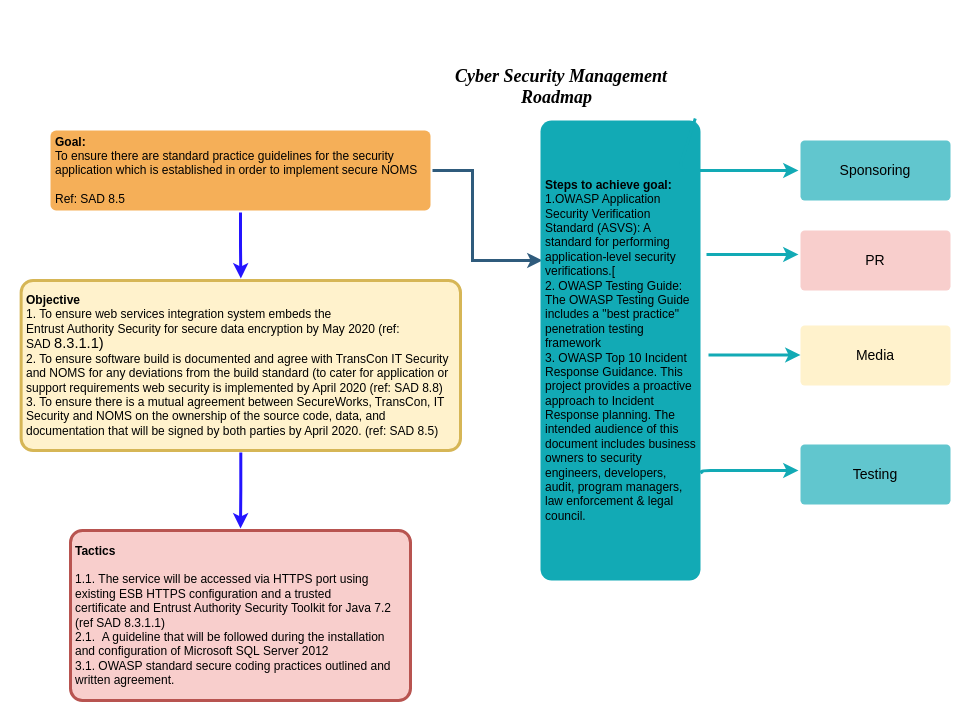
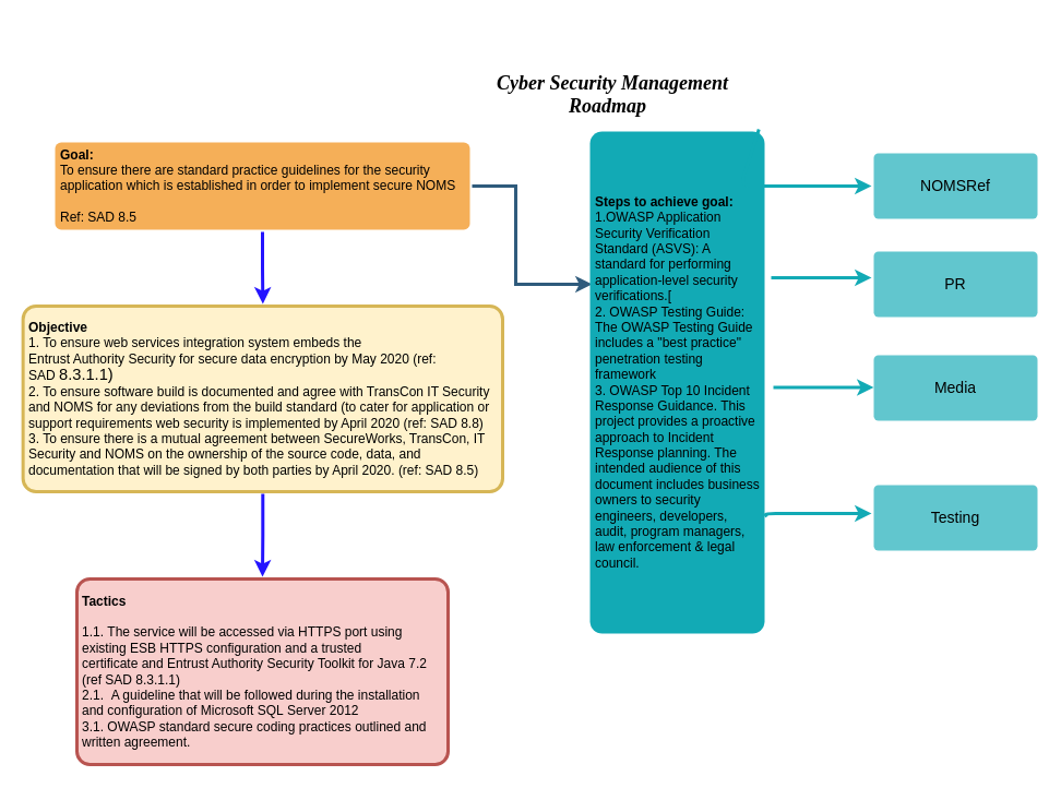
  <mxCell id="0" />
  <mxCell id="1" parent="0" />
  <mxCell id="2" value="" style="edgeStyle=none;rounded=0;jumpStyle=none;html=1;shadow=0;labelBackgroundColor=none;startArrow=none;startFill=0;endArrow=classic;endFill=1;jettySize=auto;orthogonalLoop=1;strokeColor=#2F5B7C;strokeWidth=3;fontFamily=Helvetica;fontSize=16;fontColor=#23445D;spacing=5;exitX=1;exitY=0.5;exitDx=0;exitDy=0;" parent="1" source="7" edge="1"><mxGeometry relative="1" as="geometry"><mxPoint x="542" y="260" as="targetPoint" /><Array as="points"><mxPoint x="472" y="170" /><mxPoint x="472" y="260" /></Array></mxGeometry></mxCell>
  <mxCell id="3" value="&lt;b&gt;Tactics&lt;/b&gt;&lt;br&gt;&lt;br&gt;1.1.&amp;nbsp;&lt;span&gt;The service will be accessed via HTTPS port using existing ESB HTTPS configuration and a trusted&lt;/span&gt;&lt;div&gt;certificate and&amp;nbsp;Entrust Authority Security Toolkit for Java 7.2 (ref SAD 8.3.1.1)&lt;/div&gt;2.1.&amp;nbsp;&lt;span&gt;&amp;nbsp;A guideline that will be followed during the installation and configuration of Microsoft SQL&amp;nbsp;&lt;/span&gt;&lt;span&gt;Server 2012&lt;/span&gt;&lt;span&gt;&lt;br&gt;&lt;/span&gt;3.1.&amp;nbsp;OWASP standard secure coding practices outlined and written agreement.&amp;nbsp;" style="rounded=1;whiteSpace=wrap;html=1;shadow=0;labelBackgroundColor=none;strokeColor=#b85450;strokeWidth=3;fillColor=#f8cecc;fontFamily=Helvetica;fontSize=12;align=left;fontStyle=0;spacing=5;arcSize=7;perimeterSpacing=2;" parent="1" vertex="1"><mxGeometry x="70" y="530" width="340" height="170" as="geometry" /></mxCell>
  <mxCell id="4" value="" style="edgeStyle=orthogonalEdgeStyle;rounded=0;orthogonalLoop=1;jettySize=auto;html=1;strokeColor=#2414FF;strokeWidth=3;fontFamily=Comic Sans MS;fontSize=12;fontColor=#000000;" edge="1" parent="1" source="5" target="3"><mxGeometry relative="1" as="geometry" /></mxCell>
  <mxCell id="5" value="&lt;b&gt;&lt;br&gt;Objective&lt;br&gt;&lt;/b&gt;1. To ensure  web services integration system embeds the&lt;br&gt;Entrust Authority Security for secure data encryption by May 2020 (ref: SAD&amp;nbsp;&lt;span style=&quot;font-size: 11.0pt ; line-height: 107% ; font-family: &amp;#34;calibri&amp;#34; , sans-serif&quot;&gt;8.3.1.1)&lt;/span&gt;&lt;br&gt;2. To ensure software build is documented and agree with TransCon&amp;nbsp;IT Security and NOMS for any deviations from the build standard (to cater for&amp;nbsp;application or support requirements web security is implemented by April 2020 (ref: SAD 8.8)&lt;br&gt;3. To ensure there is a mutual agreement between SecureWorks, TransCon, IT Security and NOMS on the ownership of the source code, data, and documentation that will be signed by both parties by April 2020. (ref: SAD 8.5)&lt;br&gt;&amp;nbsp;&amp;nbsp;" style="rounded=1;whiteSpace=wrap;html=1;shadow=0;labelBackgroundColor=none;strokeColor=#d6b656;strokeWidth=3;fillColor=#fff2cc;fontFamily=Helvetica;fontSize=12;align=left;spacing=5;fontStyle=0;arcSize=7;perimeterSpacing=2;" parent="1" vertex="1"><mxGeometry x="20.63" y="280" width="439.37" height="170" as="geometry" /></mxCell>
  <mxCell id="6" style="edgeStyle=orthogonalEdgeStyle;rounded=0;orthogonalLoop=1;jettySize=auto;html=1;exitX=0.5;exitY=1;exitDx=0;exitDy=0;entryX=0.5;entryY=0;entryDx=0;entryDy=0;fontFamily=Comic Sans MS;fontSize=12;fontColor=#000000;strokeColor=#2414FF;strokeWidth=3;" edge="1" parent="1" source="7" target="5"><mxGeometry relative="1" as="geometry" /></mxCell>
  <mxCell id="7" value="&lt;b&gt;Goal:&lt;/b&gt; &lt;br&gt;To ensure there are standard practice guidelines for the security application which is established in order to implement secure NOMS&lt;br style=&quot;font-size: 12px&quot;&gt;&lt;br style=&quot;font-size: 12px&quot;&gt;Ref: SAD 8.5" style="rounded=1;whiteSpace=wrap;html=1;shadow=0;labelBackgroundColor=none;strokeColor=none;strokeWidth=3;fillColor=#f5af58;fontFamily=Helvetica;fontSize=12;align=left;spacing=5;arcSize=7;perimeterSpacing=2;" parent="1" vertex="1"><mxGeometry x="50" y="130" width="380" height="80" as="geometry" /></mxCell>
  <mxCell id="8" value="&lt;b&gt;Steps to achieve goal:&amp;nbsp;&lt;br&gt;&lt;/b&gt;1.&lt;span&gt;OWASP Application Security Verification Standard (ASVS): A standard for performing application-level security verifications.[&lt;/span&gt;&lt;div&gt;2. OWASP Testing Guide: The OWASP Testing Guide includes a &quot;best practice&quot; penetration testing framework&lt;/div&gt;&lt;div&gt;3. OWASP Top 10 Incident Response Guidance. This project provides a proactive approach to Incident Response planning. The intended audience of this document includes business owners to security engineers, developers, audit, program managers, law enforcement &amp;amp; legal council.&lt;/div&gt;&lt;div&gt;&lt;/div&gt;" style="rounded=1;whiteSpace=wrap;html=1;shadow=0;labelBackgroundColor=none;strokeColor=none;strokeWidth=3;fillColor=#12aab5;fontFamily=Helvetica;fontSize=12;align=left;spacing=5;fontStyle=0;arcSize=7;perimeterSpacing=2;" parent="1" vertex="1"><mxGeometry x="540" y="120" width="160" height="460" as="geometry" /></mxCell>
  <mxCell id="9" value="Testing" style="rounded=1;whiteSpace=wrap;html=1;shadow=0;labelBackgroundColor=none;strokeColor=none;strokeWidth=3;fillColor=#61c6ce;fontFamily=Helvetica;fontSize=14;align=center;spacing=5;fontStyle=0;arcSize=7;perimeterSpacing=2;" parent="1" vertex="1"><mxGeometry x="800" y="444" width="150" height="60" as="geometry" /></mxCell>
  <mxCell id="10" value="" style="edgeStyle=none;rounded=1;jumpStyle=none;html=1;shadow=0;labelBackgroundColor=none;startArrow=none;startFill=0;jettySize=auto;orthogonalLoop=1;strokeColor=#12AAB5;strokeWidth=3;fontFamily=Helvetica;fontSize=14;fontColor=#FFFFFF;spacing=5;fontStyle=1;fillColor=#b0e3e6;" parent="1" source="8" edge="1"><mxGeometry relative="1" as="geometry"><mxPoint x="798" y="470" as="targetPoint" /><Array as="points"><mxPoint x="700" y="470" /></Array></mxGeometry></mxCell>
- <mxCell id="11" value="Media" style="rounded=1;whiteSpace=wrap;html=1;shadow=0;labelBackgroundColor=none;strokeColor=none;strokeWidth=3;fillColor=#fff2cc;fontFamily=Helvetica;fontSize=14;align=center;spacing=5;fontStyle=0;arcSize=7;perimeterSpacing=2;" parent="1" vertex="1"><mxGeometry x="800" y="325" width="150" height="60" as="geometry" /></mxCell>
- <mxCell id="12" value="Sponsoring" style="rounded=1;whiteSpace=wrap;html=1;shadow=0;labelBackgroundColor=none;strokeColor=none;strokeWidth=3;fillColor=#61c6ce;fontFamily=Helvetica;fontSize=14;align=center;spacing=5;fontStyle=0;arcSize=7;perimeterSpacing=2;" parent="1" vertex="1"><mxGeometry x="800" y="140" width="150" height="60" as="geometry" /></mxCell>
+ <mxCell id="11" value="Media" style="rounded=1;whiteSpace=wrap;html=1;shadow=0;labelBackgroundColor=none;strokeColor=none;strokeWidth=3;fillColor=#61c6ce;fontFamily=Helvetica;fontSize=14;align=center;spacing=5;fontStyle=0;arcSize=7;perimeterSpacing=2;" parent="1" vertex="1"><mxGeometry x="800" y="325" width="150" height="60" as="geometry" /></mxCell>
+ <mxCell id="12" value="NOMSRef" style="rounded=1;whiteSpace=wrap;html=1;shadow=0;labelBackgroundColor=none;strokeColor=none;strokeWidth=3;fillColor=#61c6ce;fontFamily=Helvetica;fontSize=14;align=center;spacing=5;fontStyle=0;arcSize=7;perimeterSpacing=2;" parent="1" vertex="1"><mxGeometry x="800" y="140" width="150" height="60" as="geometry" /></mxCell>
  <mxCell id="13" value="" style="edgeStyle=none;rounded=1;jumpStyle=none;html=1;shadow=0;labelBackgroundColor=none;startArrow=none;startFill=0;jettySize=auto;orthogonalLoop=1;strokeColor=#12AAB5;strokeWidth=3;fontFamily=Helvetica;fontSize=14;fontColor=#FFFFFF;spacing=5;fontStyle=1;fillColor=#b0e3e6;" parent="1" source="8" target="12" edge="1"><mxGeometry relative="1" as="geometry"><Array as="points"><mxPoint x="678" y="170" /></Array></mxGeometry></mxCell>
- <mxCell id="14" value="PR" style="rounded=1;whiteSpace=wrap;html=1;shadow=0;labelBackgroundColor=none;strokeColor=none;strokeWidth=3;fillColor=#f8cecc;fontFamily=Helvetica;fontSize=14;align=center;spacing=5;fontStyle=0;arcSize=7;perimeterSpacing=2;" parent="1" vertex="1"><mxGeometry x="800" y="230" width="150" height="60" as="geometry" /></mxCell>
+ <mxCell id="14" value="PR" style="rounded=1;whiteSpace=wrap;html=1;shadow=0;labelBackgroundColor=none;strokeColor=none;strokeWidth=3;fillColor=#61c6ce;fontFamily=Helvetica;fontSize=14;align=center;spacing=5;fontStyle=0;arcSize=7;perimeterSpacing=2;" parent="1" vertex="1"><mxGeometry x="800" y="230" width="150" height="60" as="geometry" /></mxCell>
  <mxCell id="15" value="" style="edgeStyle=none;rounded=1;jumpStyle=none;html=1;shadow=0;labelBackgroundColor=none;startArrow=none;startFill=0;jettySize=auto;orthogonalLoop=1;strokeColor=#12AAB5;strokeWidth=3;fontFamily=Helvetica;fontSize=14;fontColor=#FFFFFF;spacing=5;fontStyle=1;fillColor=#b0e3e6;" parent="1" edge="1"><mxGeometry relative="1" as="geometry"><mxPoint x="706" y="254" as="sourcePoint" /><mxPoint x="798" y="254" as="targetPoint" /><Array as="points" /></mxGeometry></mxCell>
  <mxCell id="16" value="&lt;br style=&quot;font-size: 18px;&quot;&gt;&lt;br style=&quot;font-size: 18px;&quot;&gt;&lt;span style=&quot;font-size: 18px;&quot;&gt;&lt;b style=&quot;color: rgb(0, 0, 0); font-family: &amp;quot;comic sans ms&amp;quot;; font-size: 18px; font-style: normal; letter-spacing: normal; text-align: justify; text-indent: -9.467px; text-transform: none; word-spacing: 0px;&quot;&gt;&lt;i style=&quot;font-size: 18px;&quot;&gt;&amp;nbsp; Cyber Security Management Roadmap&lt;/i&gt;&lt;/b&gt;&lt;br style=&quot;font-size: 18px;&quot;&gt;&lt;/span&gt;" style="text;html=1;strokeColor=none;fillColor=none;align=center;verticalAlign=middle;whiteSpace=wrap;rounded=0;fontFamily=Comic Sans MS;labelBackgroundColor=#FFFFFF;fontSize=18;" vertex="1" parent="1"><mxGeometry x="410" y="20" width="292.81" height="90" as="geometry" /></mxCell>
  <mxCell id="17" value="" style="edgeStyle=none;rounded=1;jumpStyle=none;html=1;shadow=0;labelBackgroundColor=none;startArrow=none;startFill=0;jettySize=auto;orthogonalLoop=1;strokeColor=#12AAB5;strokeWidth=3;fontFamily=Helvetica;fontSize=14;fontColor=#FFFFFF;spacing=5;fontStyle=1;fillColor=#b0e3e6;" edge="1" parent="1"><mxGeometry relative="1" as="geometry"><mxPoint x="708" y="354.5" as="sourcePoint" /><mxPoint x="800" y="354.5" as="targetPoint" /><Array as="points" /></mxGeometry></mxCell>
